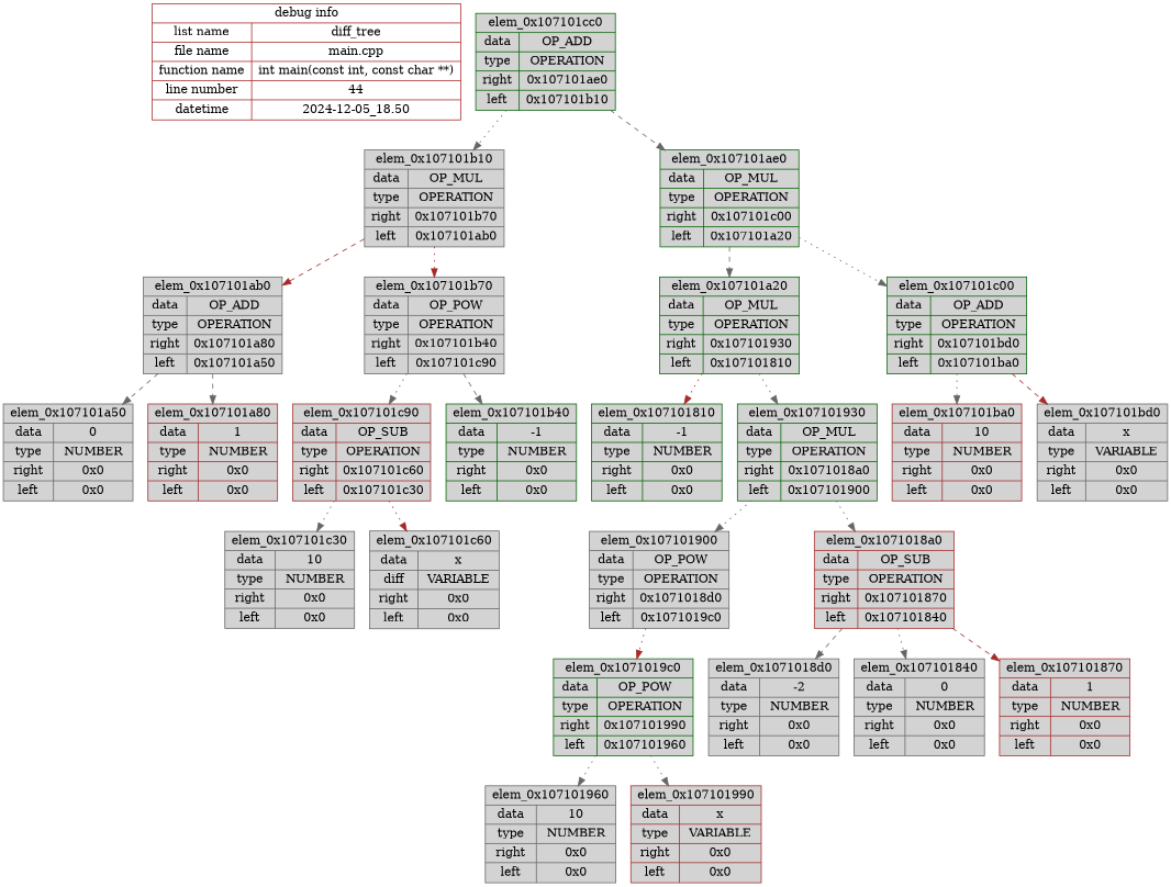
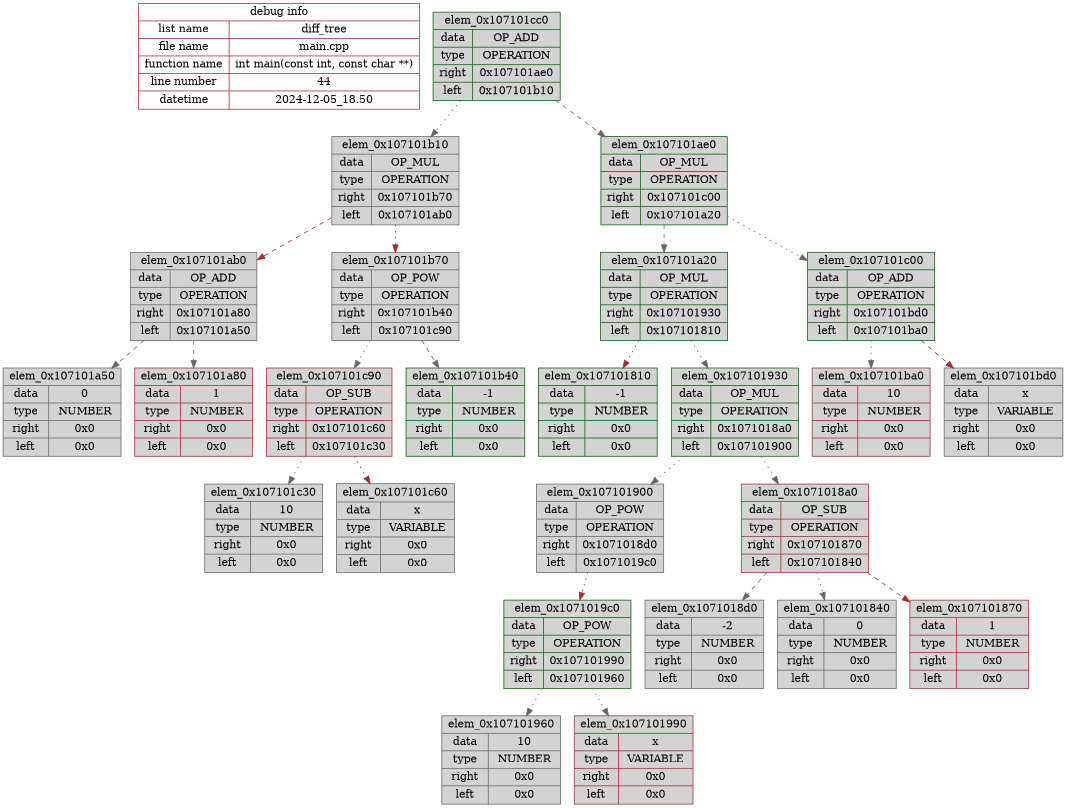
  digraph {
    node [color=gray40 fillcolor=lightgrey shape=record style=filled]
    edge [color=gray40 style=dotted]
    n1 [color=brown fillcolor=white label="{debug info | { {list name | file name | function name | line number | datetime} | {diff_tree | main.cpp | int main(const int, const char **) | 44 | 2024-12-05_18.50} }}"]
    n2 [color=darkgreen label="{elem_0x107101cc0  | { {data | type | right | left} | {OP_ADD | OPERATION | 0x107101ae0 | 0x107101b10} } }"]
    n3 [label="{elem_0x107101b10  | { {data | type | right | left} | {OP_MUL | OPERATION | 0x107101b70 | 0x107101ab0} } }"]
    n4 [color=darkgreen label="{elem_0x107101ae0  | { {data | type | right | left} | {OP_MUL | OPERATION | 0x107101c00 | 0x107101a20} } }"]
    n5 [label="{elem_0x107101ab0  | { {data | type | right | left} | {OP_ADD | OPERATION | 0x107101a80 | 0x107101a50} } }"]
    n6 [label="{elem_0x107101b70  | { {data | type | right | left} | {OP_POW | OPERATION | 0x107101b40 | 0x107101c90} } }"]
    n7 [color=darkgreen label="{elem_0x107101a20  | { {data | type | right | left} | {OP_MUL | OPERATION | 0x107101930 | 0x107101810} } }"]
    n8 [color=darkgreen label="{elem_0x107101c00  | { {data | type | right | left} | {OP_ADD | OPERATION | 0x107101bd0 | 0x107101ba0} } }"]
    n9 [label="{elem_0x107101a50  | { {data | type | right | left} | {0 | NUMBER | 0x0 | 0x0} } }"]
    n10 [color=brown label="{elem_0x107101a80  | { {data | type | right | left} | {1 | NUMBER | 0x0 | 0x0} } }"]
    n11 [color=brown label="{elem_0x107101c90  | { {data | type | right | left} | {OP_SUB | OPERATION | 0x107101c60 | 0x107101c30} } }"]
    n12 [color=darkgreen label="{elem_0x107101b40  | { {data | type | right | left} | {-1 | NUMBER | 0x0 | 0x0} } }"]
    n13 [label="{elem_0x107101c30  | { {data | type | right | left} | {10 | NUMBER | 0x0 | 0x0} } }"]
-   n14 [label="{elem_0x107101c60  | { {data | diff | right | left} | {x | VARIABLE | 0x0 | 0x0} } }"]
+   n14 [label="{elem_0x107101c60  | { {data | type | right | left} | {x | VARIABLE | 0x0 | 0x0} } }"]
    n15 [color=darkgreen label="{elem_0x107101810  | { {data | type | right | left} | {-1 | NUMBER | 0x0 | 0x0} } }"]
    n16 [color=darkgreen label="{elem_0x107101930  | { {data | type | right | left} | {OP_MUL | OPERATION | 0x1071018a0 | 0x107101900} } }"]
    n17 [color=brown label="{elem_0x107101ba0  | { {data | type | right | left} | {10 | NUMBER | 0x0 | 0x0} } }"]
    n18 [label="{elem_0x107101bd0  | { {data | type | right | left} | {x | VARIABLE | 0x0 | 0x0} } }"]
    n19 [label="{elem_0x107101900  | { {data | type | right | left} | {OP_POW | OPERATION | 0x1071018d0 | 0x1071019c0} } }"]
    n20 [color=brown label="{elem_0x1071018a0  | { {data | type | right | left} | {OP_SUB | OPERATION | 0x107101870 | 0x107101840} } }"]
    n21 [color=darkgreen label="{elem_0x1071019c0  | { {data | type | right | left} | {OP_POW | OPERATION | 0x107101990 | 0x107101960} } }"]
    n22 [label="{elem_0x1071018d0  | { {data | type | right | left} | {-2 | NUMBER | 0x0 | 0x0} } }"]
    n23 [label="{elem_0x107101840  | { {data | type | right | left} | {0 | NUMBER | 0x0 | 0x0} } }"]
    n24 [color=brown label="{elem_0x107101870  | { {data | type | right | left} | {1 | NUMBER | 0x0 | 0x0} } }"]
    n25 [label="{elem_0x107101960  | { {data | type | right | left} | {10 | NUMBER | 0x0 | 0x0} } }"]
    n26 [color=brown label="{elem_0x107101990  | { {data | type | right | left} | {x | VARIABLE | 0x0 | 0x0} } }"]
    n2 -> n3
    n2 -> n4 [style=dashed]
    n3 -> n5 [color=brown style=dashed]
    n3 -> n6 [color=brown]
    n4 -> n7 [style=dashed]
    n4 -> n8
    n5 -> n9 [style=dashed]
    n5 -> n10 [style=dashed]
    n6 -> n11
    n6 -> n12 [style=dashed]
    n7 -> n15 [color=brown]
    n7 -> n16
    n8 -> n17
    n8 -> n18 [color=brown style=dashed]
    n11 -> n13
    n11 -> n14 [color=brown]
    n16 -> n19
    n16 -> n20
    n19 -> n21 [color=brown]
    n20 -> n22 [style=dashed]
    n20 -> n23
    n20 -> n24 [color=brown style=dashed]
    n21 -> n25
    n21 -> n26
  }
